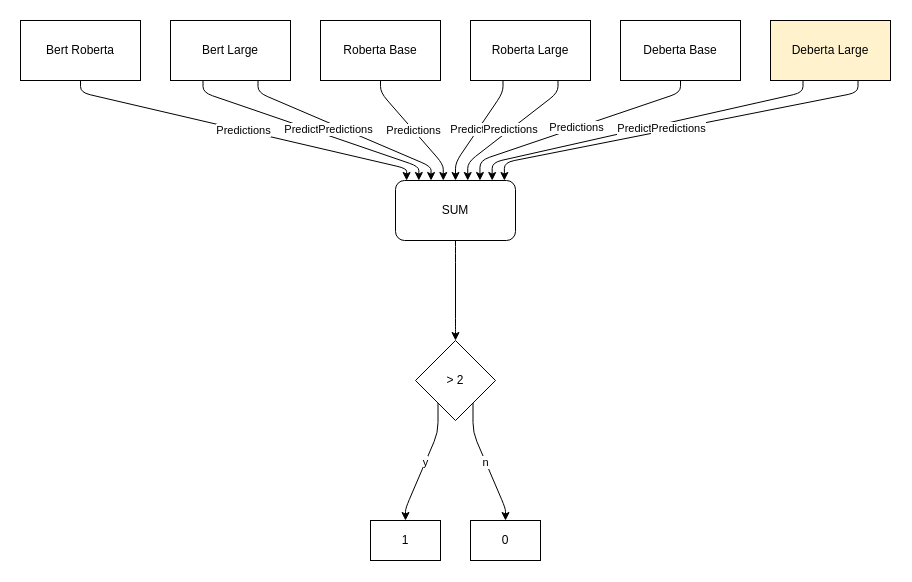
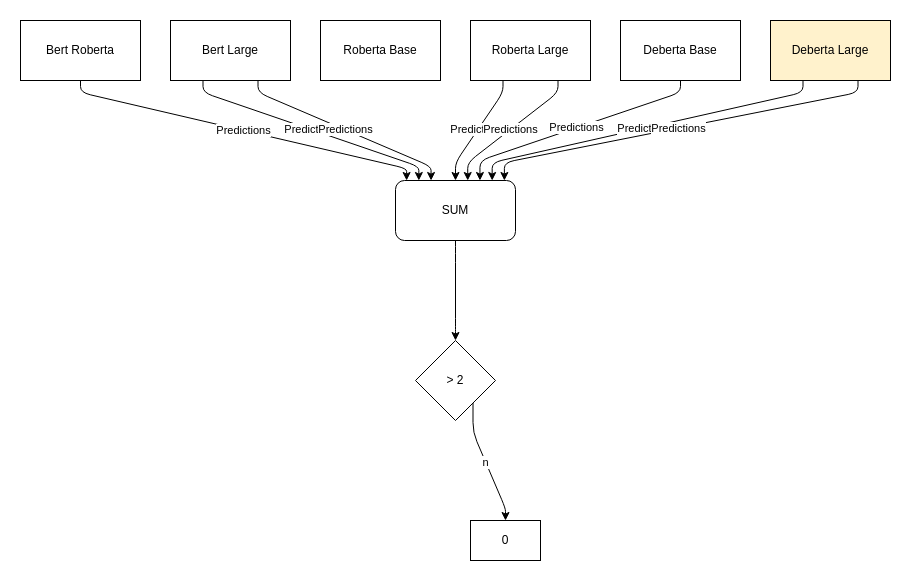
  <mxCell id="0" />
  <mxCell id="1" parent="0" />
  <mxCell id="2" value="Predictions" style="edgeStyle=none;html=1;noEdgeStyle=1;orthogonal=1;" parent="1" source="3" target="10" edge="1"><mxGeometry relative="1" as="geometry"><Array as="points"><mxPoint x="80" y="92" /><mxPoint x="406.111" y="168" /></Array></mxGeometry></mxCell>
  <mxCell id="3" value="Bert Roberta" style="rounded=0;whiteSpace=wrap;html=1;" parent="1" vertex="1"><mxGeometry width="120" height="60" as="geometry" x="20" y="20" /></mxCell>
  <mxCell id="4" value="Bert Large" style="rounded=0;whiteSpace=wrap;html=1;" parent="1" vertex="1"><mxGeometry x="170" width="120" height="60" as="geometry" y="20" /></mxCell>
  <mxCell id="5" value="Roberta Base" style="rounded=0;whiteSpace=wrap;html=1;" parent="1" vertex="1"><mxGeometry x="320" width="120" height="60" as="geometry" y="20" /></mxCell>
  <mxCell id="6" value="Roberta Large" style="rounded=0;whiteSpace=wrap;html=1;" parent="1" vertex="1"><mxGeometry x="470" width="120" height="60" as="geometry" y="20" /></mxCell>
  <mxCell id="7" value="Deberta Base" style="rounded=0;whiteSpace=wrap;html=1;" parent="1" vertex="1"><mxGeometry x="620" width="120" height="60" as="geometry" y="20" /></mxCell>
  <mxCell id="8" value="Deberta Large" style="rounded=0;whiteSpace=wrap;html=1;fillColor=#fff2cc;" parent="1" vertex="1"><mxGeometry x="770" width="120" height="60" as="geometry" y="20" /></mxCell>
  <mxCell id="9" style="edgeStyle=none;html=1;noEdgeStyle=1;orthogonal=1;" parent="1" source="10" target="13" edge="1"><mxGeometry relative="1" as="geometry"><mxPoint x="490" y="280" as="targetPoint" /><Array as="points"><mxPoint x="455" y="252" /><mxPoint x="455" y="328" /></Array></mxGeometry></mxCell>
  <mxCell id="10" value="SUM" style="whiteSpace=wrap;html=1;rounded=1;" parent="1" vertex="1"><mxGeometry x="395" y="180" width="120" height="60" as="geometry" /></mxCell>
- <mxCell id="11" value="y" style="edgeStyle=none;html=1;noEdgeStyle=1;orthogonal=1;" parent="1" source="13" target="14" edge="1"><mxGeometry relative="1" as="geometry"><mxPoint x="530" y="370" as="targetPoint" /><Array as="points"><mxPoint x="437.5" y="432" /><mxPoint x="405" y="508" /></Array></mxGeometry></mxCell>
  <mxCell id="12" value="n" style="edgeStyle=none;html=1;noEdgeStyle=1;orthogonal=1;" parent="1" source="13" target="15" edge="1"><mxGeometry relative="1" as="geometry"><mxPoint x="600" y="380" as="targetPoint" /><Array as="points"><mxPoint x="472.5" y="432" /><mxPoint x="505" y="508" /></Array></mxGeometry></mxCell>
  <mxCell id="13" value="&amp;gt; 2" style="rhombus;whiteSpace=wrap;html=1;" parent="1" vertex="1"><mxGeometry x="415" y="340" width="80" height="80" as="geometry" /></mxCell>
- <mxCell id="14" value="1" style="rounded=0;whiteSpace=wrap;html=1;" parent="1" vertex="1"><mxGeometry x="370" y="520" width="70" height="40" as="geometry" /></mxCell>
  <mxCell id="15" value="0" style="rounded=0;whiteSpace=wrap;html=1;" parent="1" vertex="1"><mxGeometry x="470" y="520" width="70" height="40" as="geometry" /></mxCell>
  <mxCell id="16" value="Predictions" style="edgeStyle=none;html=1;noEdgeStyle=1;orthogonal=1;" parent="1" source="4" target="10" edge="1"><mxGeometry relative="1" as="geometry"><mxPoint x="90" y="200" as="sourcePoint" /><mxPoint x="345" y="308.8" as="targetPoint" /><Array as="points"><mxPoint x="202.5" y="92" /><mxPoint x="418.333" y="166" /></Array></mxGeometry></mxCell>
- <mxCell id="17" value="Predictions" style="edgeStyle=none;html=1;noEdgeStyle=1;orthogonal=1;" parent="1" source="5" target="10" edge="1"><mxGeometry relative="1" as="geometry"><mxPoint x="50" y="325.6" as="sourcePoint" /><mxPoint x="305" y="434.4" as="targetPoint" /><Array as="points"><mxPoint x="380" y="92" /><mxPoint x="442.778" y="164" /></Array></mxGeometry></mxCell>
  <mxCell id="18" value="Predictions" style="edgeStyle=none;html=1;noEdgeStyle=1;orthogonal=1;" parent="1" source="6" target="10" edge="1"><mxGeometry relative="1" as="geometry"><mxPoint x="90" y="420" as="sourcePoint" /><mxPoint x="345" y="528.8" as="targetPoint" /><Array as="points"><mxPoint x="502.5" y="92" /><mxPoint x="455" y="162" /></Array></mxGeometry></mxCell>
  <mxCell id="19" value="Predictions" style="edgeStyle=none;html=1;noEdgeStyle=1;orthogonal=1;" parent="1" source="7" target="10" edge="1"><mxGeometry relative="1" as="geometry"><mxPoint x="90" y="500" as="sourcePoint" /><mxPoint x="345" y="608.8" as="targetPoint" /><Array as="points"><mxPoint x="680" y="92" /><mxPoint x="479.444" y="160" /></Array></mxGeometry></mxCell>
  <mxCell id="20" value="Predictions" style="edgeStyle=none;html=1;noEdgeStyle=1;orthogonal=1;" parent="1" source="8" target="10" edge="1"><mxGeometry relative="1" as="geometry"><mxPoint x="190" y="125.6" as="sourcePoint" /><mxPoint x="445" y="234.4" as="targetPoint" /><Array as="points"><mxPoint x="802.5" y="92" /><mxPoint x="491.667" y="162" /></Array></mxGeometry></mxCell>
  <mxCell id="21" value="Predictions" style="edgeStyle=none;html=1;noEdgeStyle=1;orthogonal=1;" parent="1" source="8" target="10" edge="1"><mxGeometry relative="1" as="geometry"><mxPoint x="778.75" y="200" as="sourcePoint" /><mxPoint x="581.25" y="300" as="targetPoint" /><Array as="points"><mxPoint x="857.5" y="92" /><mxPoint x="503.889" y="162" /></Array></mxGeometry></mxCell>
  <mxCell id="22" value="Predictions" style="edgeStyle=none;html=1;noEdgeStyle=1;orthogonal=1;" parent="1" source="6" target="10" edge="1"><mxGeometry relative="1" as="geometry"><mxPoint x="290" y="290" as="sourcePoint" /><mxPoint x="92.5" y="390" as="targetPoint" /><Array as="points"><mxPoint x="557.5" y="92" /><mxPoint x="467.222" y="162" /></Array></mxGeometry></mxCell>
  <mxCell id="23" value="Predictions" style="edgeStyle=none;html=1;noEdgeStyle=1;orthogonal=1;" parent="1" source="4" target="10" edge="1"><mxGeometry relative="1" as="geometry"><mxPoint x="817.5" y="370" as="sourcePoint" /><mxPoint x="620" y="470" as="targetPoint" /><Array as="points"><mxPoint x="257.5" y="92" /><mxPoint x="430.556" y="166" /></Array></mxGeometry></mxCell>
